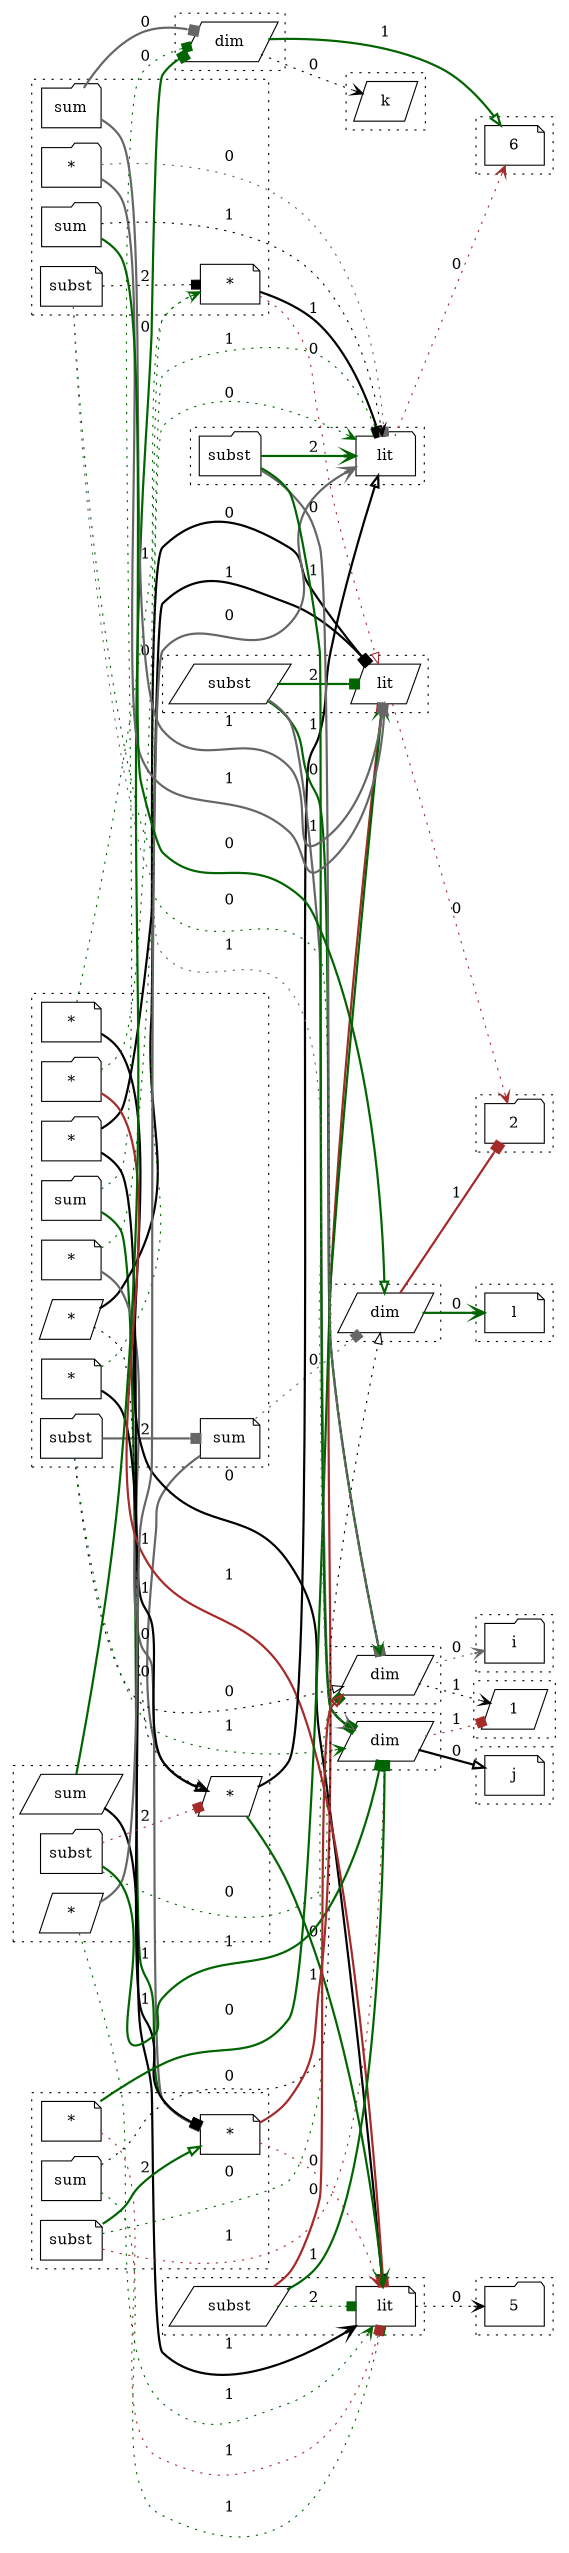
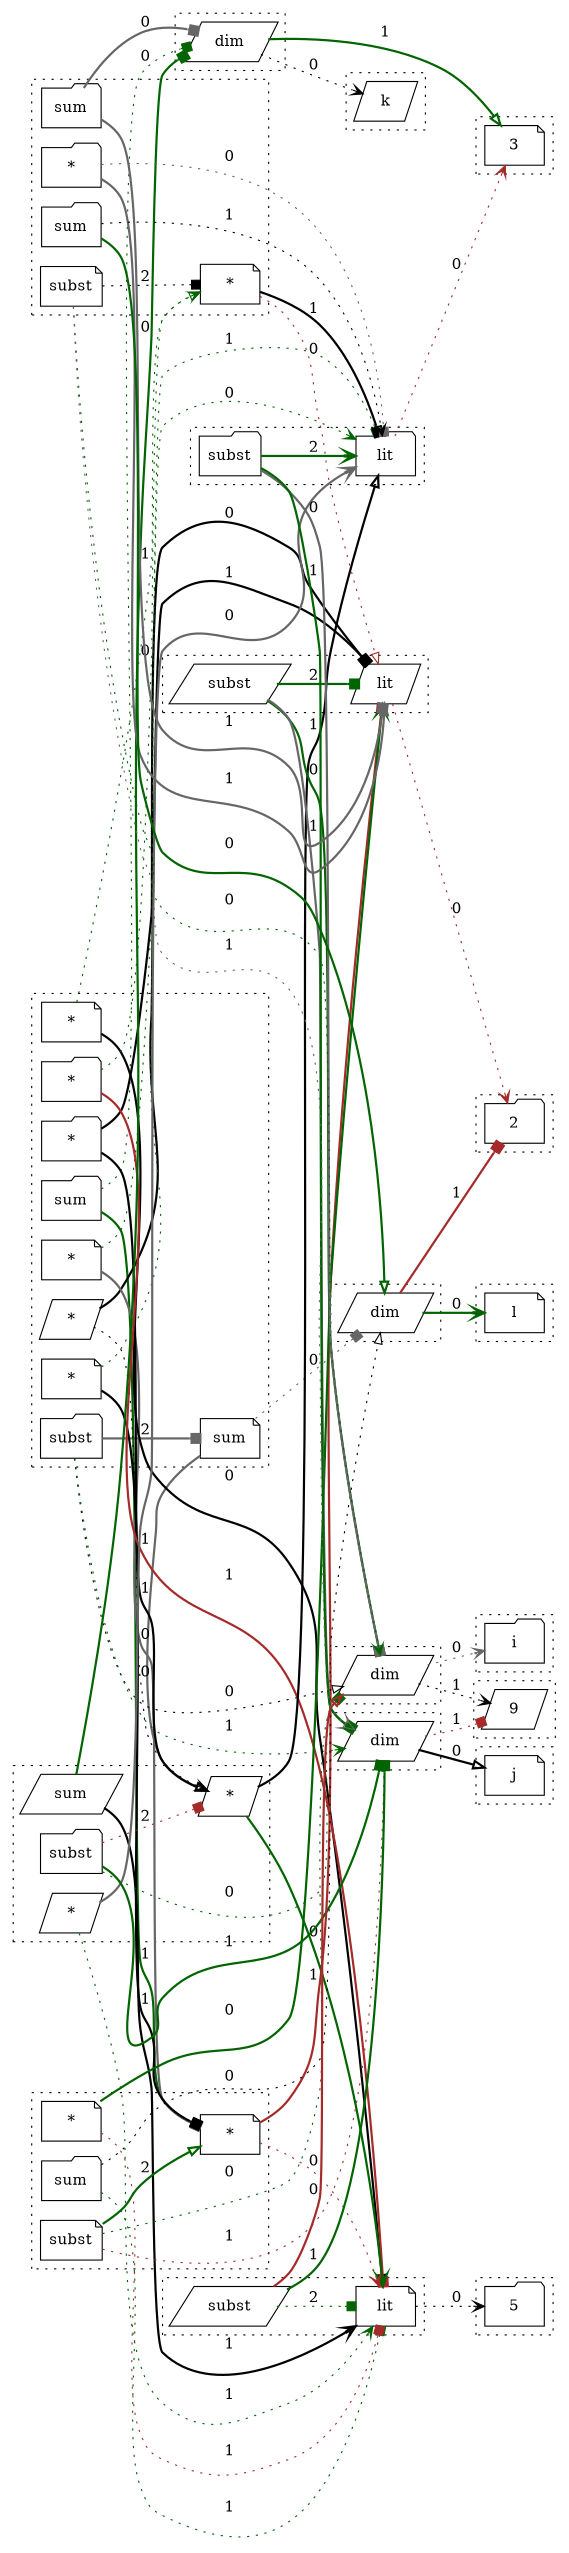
  digraph {
    compound=true
    rankdir=LR
    node [shape=folder]
    edge [arrowhead=box color=darkgreen style=bold]
-   n1 [label=1 shape=parallelogram]
+   n1 [label=9 shape=parallelogram]
    n2 [label=i]
    n3 [label=dim shape=parallelogram]
    n4 [label=j shape=note]
    n5 [label=dim shape=parallelogram]
    n6 [label=k shape=parallelogram]
-   n7 [label=6 shape=note]
+   n7 [label=3 shape=note]
    n8 [label=dim shape=parallelogram]
    n9 [label=l shape=note]
    n10 [label=2]
    n11 [label=dim shape=parallelogram]
    n12 [label=5]
    n13 [label=sum shape=note]
    n14 [label=subst]
    n15 [label=sum]
    n16 [label="*" shape=parallelogram]
    n17 [label="*" shape=note]
    n18 [label="*"]
    n19 [label="*" shape=note]
    n20 [label="*" shape=note]
    n21 [label="*"]
    n22 [label="*" shape=parallelogram]
    n23 [label=sum shape=parallelogram]
    n24 [label="*" shape=parallelogram]
    n25 [label=subst]
    n26 [label="*" shape=note]
    n27 [label=sum]
    n28 [label="*" shape=note]
    n29 [label=subst shape=note]
    n30 [label=lit shape=parallelogram]
    n31 [label=subst shape=parallelogram]
    n32 [label=lit]
    n33 [label=subst]
    n34 [label=lit shape=note]
    n35 [label=subst shape=parallelogram]
    n36 [label="*" shape=note]
    n37 [label=sum]
    n38 [label=subst shape=note]
    n39 [label="*"]
    n40 [label=sum]
    subgraph cluster_1 {
      style=dotted
      n1
    }
    subgraph cluster_2 {
      style=dotted
      n2
    }
    subgraph cluster_3 {
      style=dotted
      n3
    }
    subgraph cluster_4 {
      style=dotted
      n4
    }
    subgraph cluster_5 {
      style=dotted
      n5
    }
    subgraph cluster_6 {
      style=dotted
      n6
    }
    subgraph cluster_7 {
      style=dotted
      n7
    }
    subgraph cluster_8 {
      style=dotted
      n8
    }
    subgraph cluster_9 {
      style=dotted
      n9
    }
    subgraph cluster_10 {
      style=dotted
      n10
    }
    subgraph cluster_11 {
      style=dotted
      n11
    }
    subgraph cluster_12 {
      style=dotted
      n12
    }
    subgraph cluster_13 {
      style=dotted
      n13
      n14
      n15
      n16
      n17
      n18
      n19
      n20
      n21
    }
    subgraph cluster_14 {
      style=dotted
      n22
      n23
      n24
      n25
    }
    subgraph cluster_15 {
      style=dotted
      n26
      n27
      n28
      n29
    }
    subgraph cluster_16 {
      style=dotted
      n30
      n31
    }
    subgraph cluster_17 {
      style=dotted
      n32
      n33
    }
    subgraph cluster_18 {
      style=dotted
      n34
      n35
    }
    subgraph cluster_19 {
      style=dotted
      n36
      n37
      n38
      n39
      n40
    }
    n3 -> n1 [arrowhead=vee color=black label=1 style=dotted]
    n3 -> n2 [arrowhead=vee color=gray40 label=0 style=dotted]
    n5 -> n1 [color=brown label=1 style=dotted]
    n5 -> n4 [arrowhead=onormal color=black label=0]
    n8 -> n6 [arrowhead=vee color=black label=0 style=dotted]
    n8 -> n7 [arrowhead=onormal label=1]
    n11 -> n9 [arrowhead=vee label=0]
    n11 -> n10 [color=brown label=1]
    n13 -> n11 [color=gray40 label=0 style=dotted]
    n13 -> n22 [arrowhead=onormal color=gray40 label=1]
    n14 -> n3 [arrowhead=onormal color=black label=0 style=dotted]
    n14 -> n5 [arrowhead=vee label=1 style=dotted]
    n14 -> n13 [color=gray40 label=2]
    n15 -> n8 [label=0 style=dotted]
    n15 -> n26 [label=1]
    n16 -> n22 [arrowhead=vee color=black label=0 style=dotted]
    n16 -> n30 [color=black label=1]
    n17 -> n26 [color=gray40 label=0]
    n17 -> n32 [label=1 style=dotted]
    n18 -> n22 [arrowhead=onormal color=black label=1]
    n18 -> n30 [color=black label=0]
    n19 -> n26 [color=black label=1]
    n19 -> n32 [arrowhead=vee label=0 style=dotted]
    n20 -> n34 [arrowhead=onormal color=black label=0]
    n20 -> n36 [arrowhead=vee label=1 style=dotted]
    n21 -> n34 [color=brown label=1]
    n21 -> n36 [arrowhead=onormal label=0 style=dotted]
    n22 -> n32 [arrowhead=onormal color=black label=1]
    n22 -> n34 [arrowhead=vee label=0]
    n23 -> n8 [label=0]
    n23 -> n34 [arrowhead=vee color=black label=1]
    n24 -> n32 [arrowhead=vee color=gray40 label=0]
    n24 -> n34 [arrowhead=vee label=1 style=dotted]
    n25 -> n3 [arrowhead=onormal label=0 style=dotted]
    n25 -> n5 [label=1]
    n25 -> n22 [color=brown label=2 style=dotted]
    n26 -> n30 [color=brown label=1]
    n26 -> n34 [arrowhead=vee color=brown label=0 style=dotted]
    n27 -> n11 [arrowhead=onormal color=black label=0 style=dotted]
    n27 -> n34 [label=1 style=dotted]
    n28 -> n30 [arrowhead=vee label=0]
    n28 -> n34 [color=brown label=1 style=dotted]
    n29 -> n3 [label=0 style=dotted]
    n29 -> n5 [color=brown label=1 style=dotted]
    n29 -> n26 [arrowhead=onormal label=2]
    n30 -> n10 [arrowhead=vee color=brown label=0 style=dotted]
    n31 -> n3 [label=0]
    n31 -> n5 [arrowhead=vee color=gray40 label=1]
    n31 -> n30 [label=2]
    n32 -> n7 [arrowhead=vee color=brown label=0 style=dotted]
    n33 -> n3 [color=gray40 label=0]
    n33 -> n5 [label=1]
    n33 -> n32 [arrowhead=vee label=2]
    n34 -> n12 [arrowhead=vee color=black label=0 style=dotted]
    n35 -> n3 [arrowhead=onormal color=brown label=0]
    n35 -> n5 [label=1]
    n35 -> n34 [label=2 style=dotted]
    n36 -> n30 [arrowhead=onormal color=brown label=0 style=dotted]
    n36 -> n32 [color=black label=1]
    n37 -> n8 [color=gray40 label=0]
    n37 -> n30 [color=gray40 label=1]
    n38 -> n3 [arrowhead=vee label=0 style=dotted]
    n38 -> n5 [arrowhead=onormal color=gray40 label=1 style=dotted]
    n38 -> n36 [color=black label=2 style=dotted]
    n39 -> n30 [arrowhead=onormal color=gray40 label=1]
    n39 -> n32 [color=gray40 label=0 style=dotted]
    n40 -> n11 [arrowhead=onormal label=0]
    n40 -> n32 [arrowhead=vee color=black label=1 style=dotted]
  }
